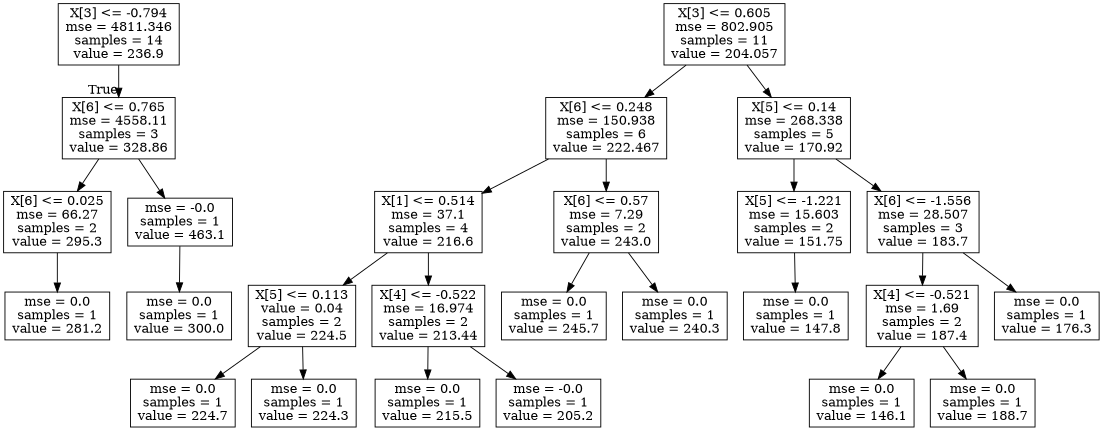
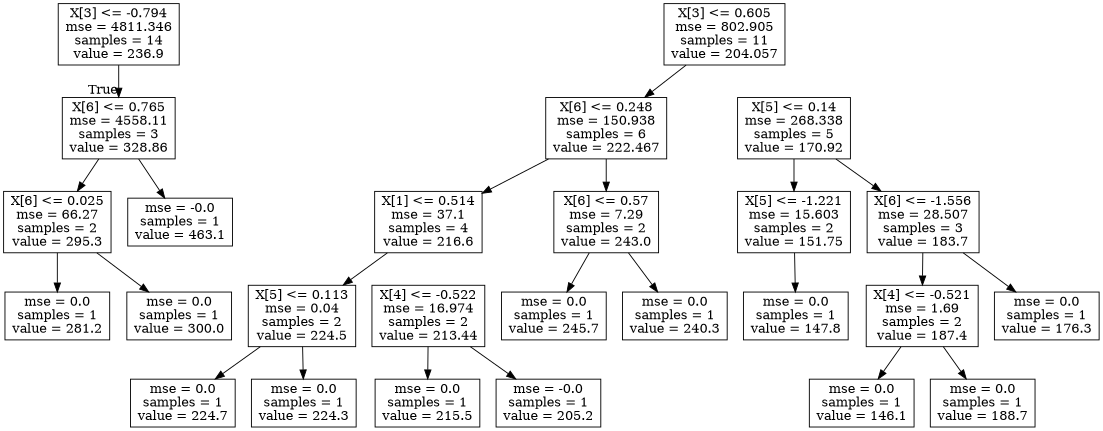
  digraph {
    node [shape=box]
    n1 [label="X[3] <= -0.794\nmse = 4811.346\nsamples = 14\nvalue = 236.9"]
    n2 [label="X[6] <= 0.765\nmse = 4558.11\nsamples = 3\nvalue = 328.86"]
    n3 [label="X[6] <= 0.025\nmse = 66.27\nsamples = 2\nvalue = 295.3"]
    n4 [label="mse = -0.0\nsamples = 1\nvalue = 463.1"]
    n5 [label="X[3] <= 0.605\nmse = 802.905\nsamples = 11\nvalue = 204.057"]
    n6 [label="X[6] <= 0.248\nmse = 150.938\nsamples = 6\nvalue = 222.467"]
    n7 [label="X[5] <= 0.14\nmse = 268.338\nsamples = 5\nvalue = 170.92"]
    n8 [label="mse = 0.0\nsamples = 1\nvalue = 281.2"]
    n9 [label="mse = 0.0\nsamples = 1\nvalue = 300.0"]
    n10 [label="X[1] <= 0.514\nmse = 37.1\nsamples = 4\nvalue = 216.6"]
    n11 [label="X[6] <= 0.57\nmse = 7.29\nsamples = 2\nvalue = 243.0"]
    n12 [label="X[5] <= -1.221\nmse = 15.603\nsamples = 2\nvalue = 151.75"]
    n13 [label="X[6] <= -1.556\nmse = 28.507\nsamples = 3\nvalue = 183.7"]
-   n14 [label="X[5] <= 0.113\nvalue = 0.04\nsamples = 2\nvalue = 224.5"]
+   n14 [label="X[5] <= 0.113\nmse = 0.04\nsamples = 2\nvalue = 224.5"]
    n15 [label="X[4] <= -0.522\nmse = 16.974\nsamples = 2\nvalue = 213.44"]
    n16 [label="mse = 0.0\nsamples = 1\nvalue = 245.7"]
    n17 [label="mse = 0.0\nsamples = 1\nvalue = 240.3"]
    n18 [label="mse = 0.0\nsamples = 1\nvalue = 224.7"]
    n19 [label="mse = 0.0\nsamples = 1\nvalue = 224.3"]
    n20 [label="mse = 0.0\nsamples = 1\nvalue = 215.5"]
    n21 [label="mse = -0.0\nsamples = 1\nvalue = 205.2"]
    n22 [label="mse = 0.0\nsamples = 1\nvalue = 147.8"]
    n23 [label="X[4] <= -0.521\nmse = 1.69\nsamples = 2\nvalue = 187.4"]
    n24 [label="mse = 0.0\nsamples = 1\nvalue = 176.3"]
    n25 [label="mse = 0.0\nsamples = 1\nvalue = 146.1"]
    n26 [label="mse = 0.0\nsamples = 1\nvalue = 188.7"]
    n1 -> n2 [headlabel=True labelangle=45 labeldistance=2.5]
    n2 -> n3
    n2 -> n4
    n3 -> n8
-   n4 -> n9
+   n3 -> n9
    n5 -> n6
-   n5 -> n7
    n6 -> n10
    n6 -> n11
    n7 -> n12
    n7 -> n13
    n10 -> n14
-   n10 -> n15
    n11 -> n16
    n11 -> n17
    n12 -> n22
    n13 -> n23
    n13 -> n24
    n14 -> n18
    n14 -> n19
    n15 -> n20
    n15 -> n21
    n23 -> n25
    n23 -> n26
  }
